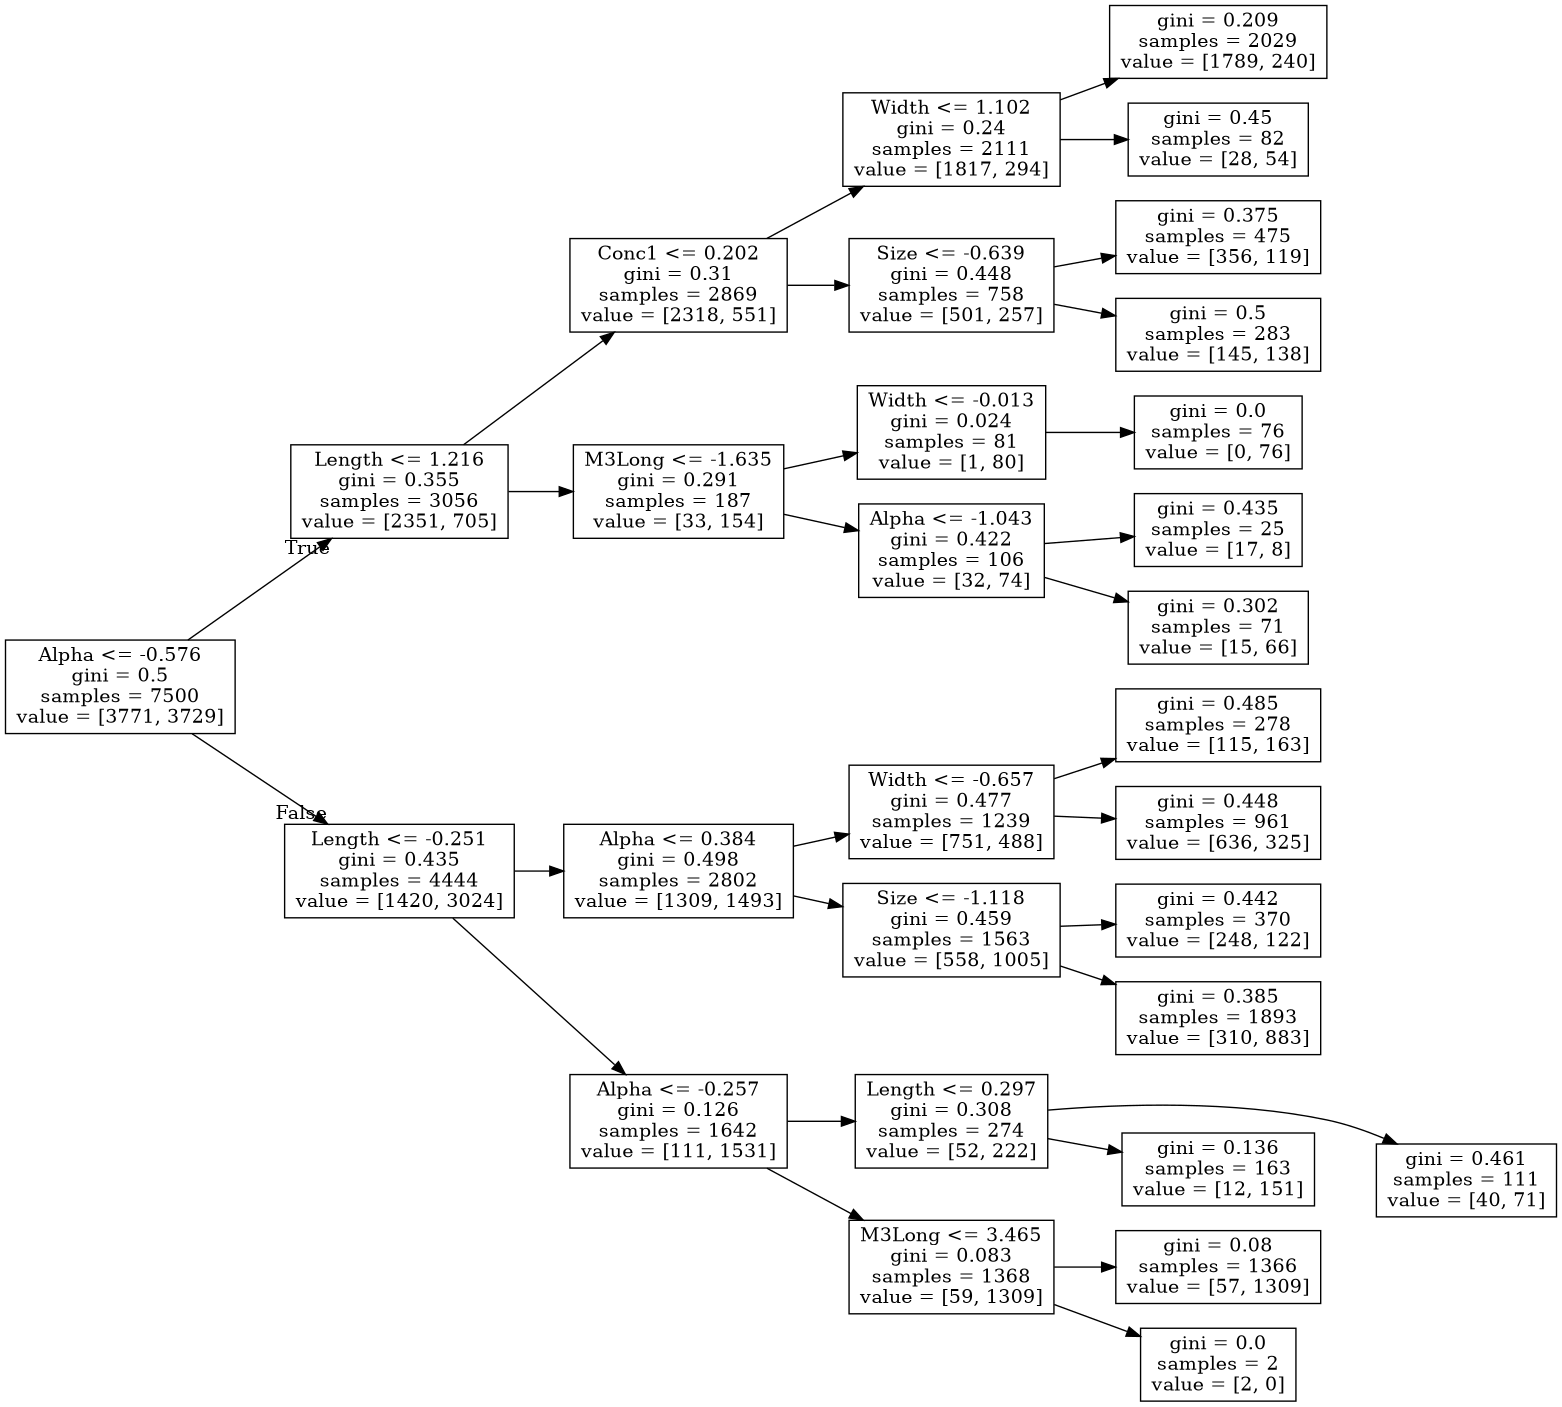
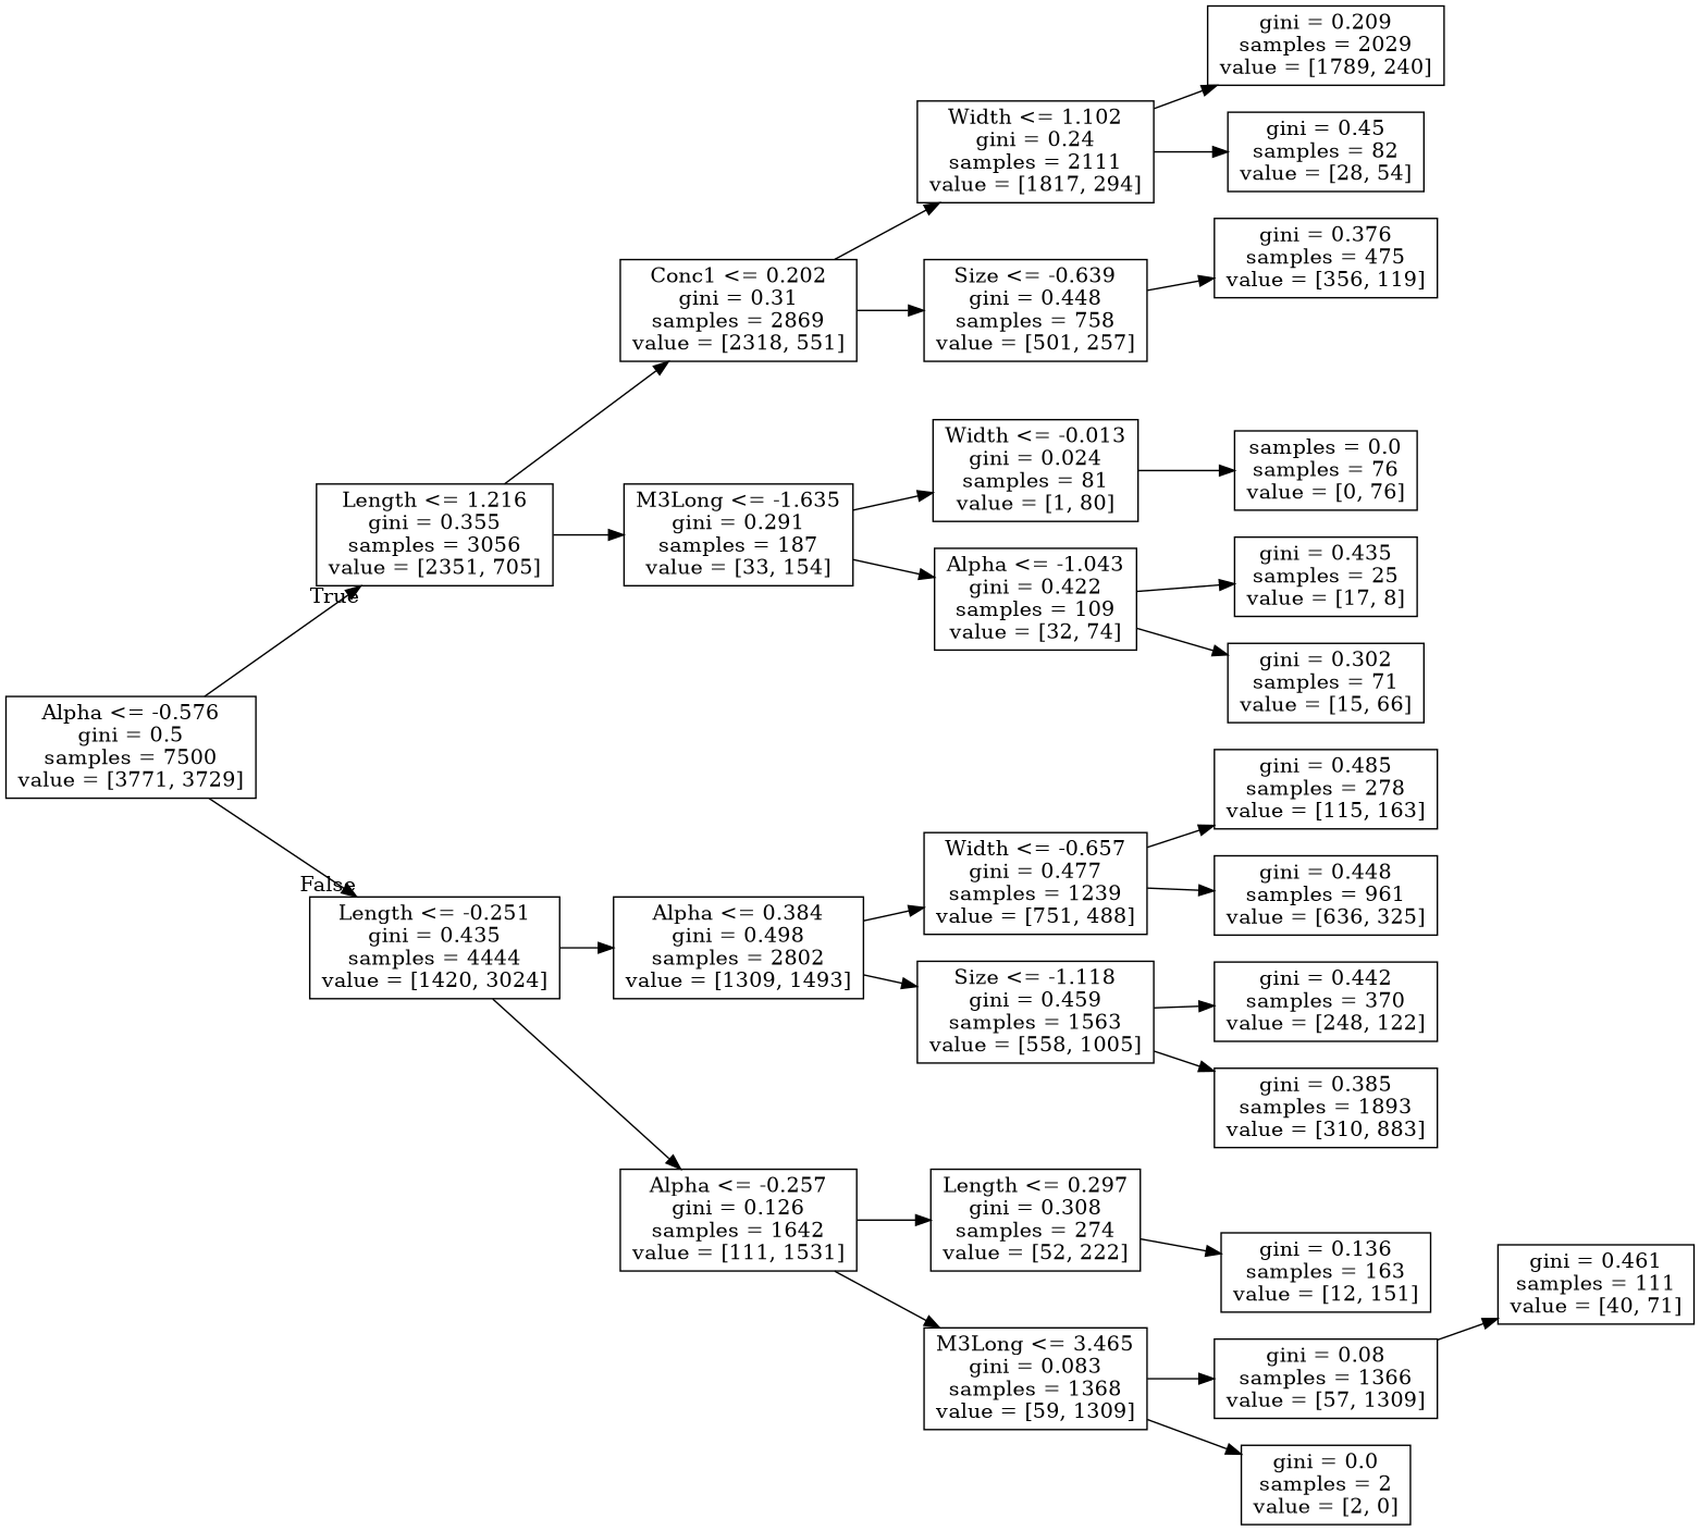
  digraph {
    rankdir=LR
    node [shape=box]
    n1 [label="Alpha <= -0.576\ngini = 0.5\nsamples = 7500\nvalue = [3771, 3729]"]
    n2 [label="Length <= 1.216\ngini = 0.355\nsamples = 3056\nvalue = [2351, 705]"]
    n3 [label="Length <= -0.251\ngini = 0.435\nsamples = 4444\nvalue = [1420, 3024]"]
    n4 [label="Conc1 <= 0.202\ngini = 0.31\nsamples = 2869\nvalue = [2318, 551]"]
    n5 [label="M3Long <= -1.635\ngini = 0.291\nsamples = 187\nvalue = [33, 154]"]
    n6 [label="Alpha <= 0.384\ngini = 0.498\nsamples = 2802\nvalue = [1309, 1493]"]
    n7 [label="Alpha <= -0.257\ngini = 0.126\nsamples = 1642\nvalue = [111, 1531]"]
    n8 [label="Width <= 1.102\ngini = 0.24\nsamples = 2111\nvalue = [1817, 294]"]
    n9 [label="Size <= -0.639\ngini = 0.448\nsamples = 758\nvalue = [501, 257]"]
    n10 [label="Width <= -0.013\ngini = 0.024\nsamples = 81\nvalue = [1, 80]"]
-   n11 [label="Alpha <= -1.043\ngini = 0.422\nsamples = 106\nvalue = [32, 74]"]
+   n11 [label="Alpha <= -1.043\ngini = 0.422\nsamples = 109\nvalue = [32, 74]"]
    n12 [label="gini = 0.209\nsamples = 2029\nvalue = [1789, 240]"]
    n13 [label="gini = 0.45\nsamples = 82\nvalue = [28, 54]"]
-   n14 [label="gini = 0.375\nsamples = 475\nvalue = [356, 119]"]
-   n15 [label="gini = 0.5\nsamples = 283\nvalue = [145, 138]"]
-   n16 [label="gini = 0.0\nsamples = 76\nvalue = [0, 76]"]
+   n14 [label="gini = 0.376\nsamples = 475\nvalue = [356, 119]"]
+   n16 [label="samples = 0.0\nsamples = 76\nvalue = [0, 76]"]
    n17 [label="gini = 0.435\nsamples = 25\nvalue = [17, 8]"]
    n18 [label="gini = 0.302\nsamples = 71\nvalue = [15, 66]"]
    n19 [label="Width <= -0.657\ngini = 0.477\nsamples = 1239\nvalue = [751, 488]"]
    n20 [label="Size <= -1.118\ngini = 0.459\nsamples = 1563\nvalue = [558, 1005]"]
    n21 [label="Length <= 0.297\ngini = 0.308\nsamples = 274\nvalue = [52, 222]"]
    n22 [label="M3Long <= 3.465\ngini = 0.083\nsamples = 1368\nvalue = [59, 1309]"]
    n23 [label="gini = 0.485\nsamples = 278\nvalue = [115, 163]"]
    n24 [label="gini = 0.448\nsamples = 961\nvalue = [636, 325]"]
    n25 [label="gini = 0.442\nsamples = 370\nvalue = [248, 122]"]
    n26 [label="gini = 0.385\nsamples = 1893\nvalue = [310, 883]"]
    n27 [label="gini = 0.461\nsamples = 111\nvalue = [40, 71]"]
    n28 [label="gini = 0.136\nsamples = 163\nvalue = [12, 151]"]
    n29 [label="gini = 0.08\nsamples = 1366\nvalue = [57, 1309]"]
    n30 [label="gini = 0.0\nsamples = 2\nvalue = [2, 0]"]
    n1 -> n2 [headlabel=True labelangle=45 labeldistance=2.5]
    n1 -> n3 [headlabel=False labelangle=-45 labeldistance=2.5]
    n2 -> n4
    n2 -> n5
    n3 -> n6
    n3 -> n7
    n4 -> n8
    n4 -> n9
    n5 -> n10
    n5 -> n11
    n6 -> n19
    n6 -> n20
    n7 -> n21
    n7 -> n22
    n8 -> n12
    n8 -> n13
    n9 -> n14
-   n9 -> n15
    n10 -> n16
    n11 -> n17
    n11 -> n18
    n19 -> n23
    n19 -> n24
    n20 -> n25
    n20 -> n26
-   n21 -> n27
+   n29 -> n27
    n21 -> n28
    n22 -> n29
    n22 -> n30
  }
